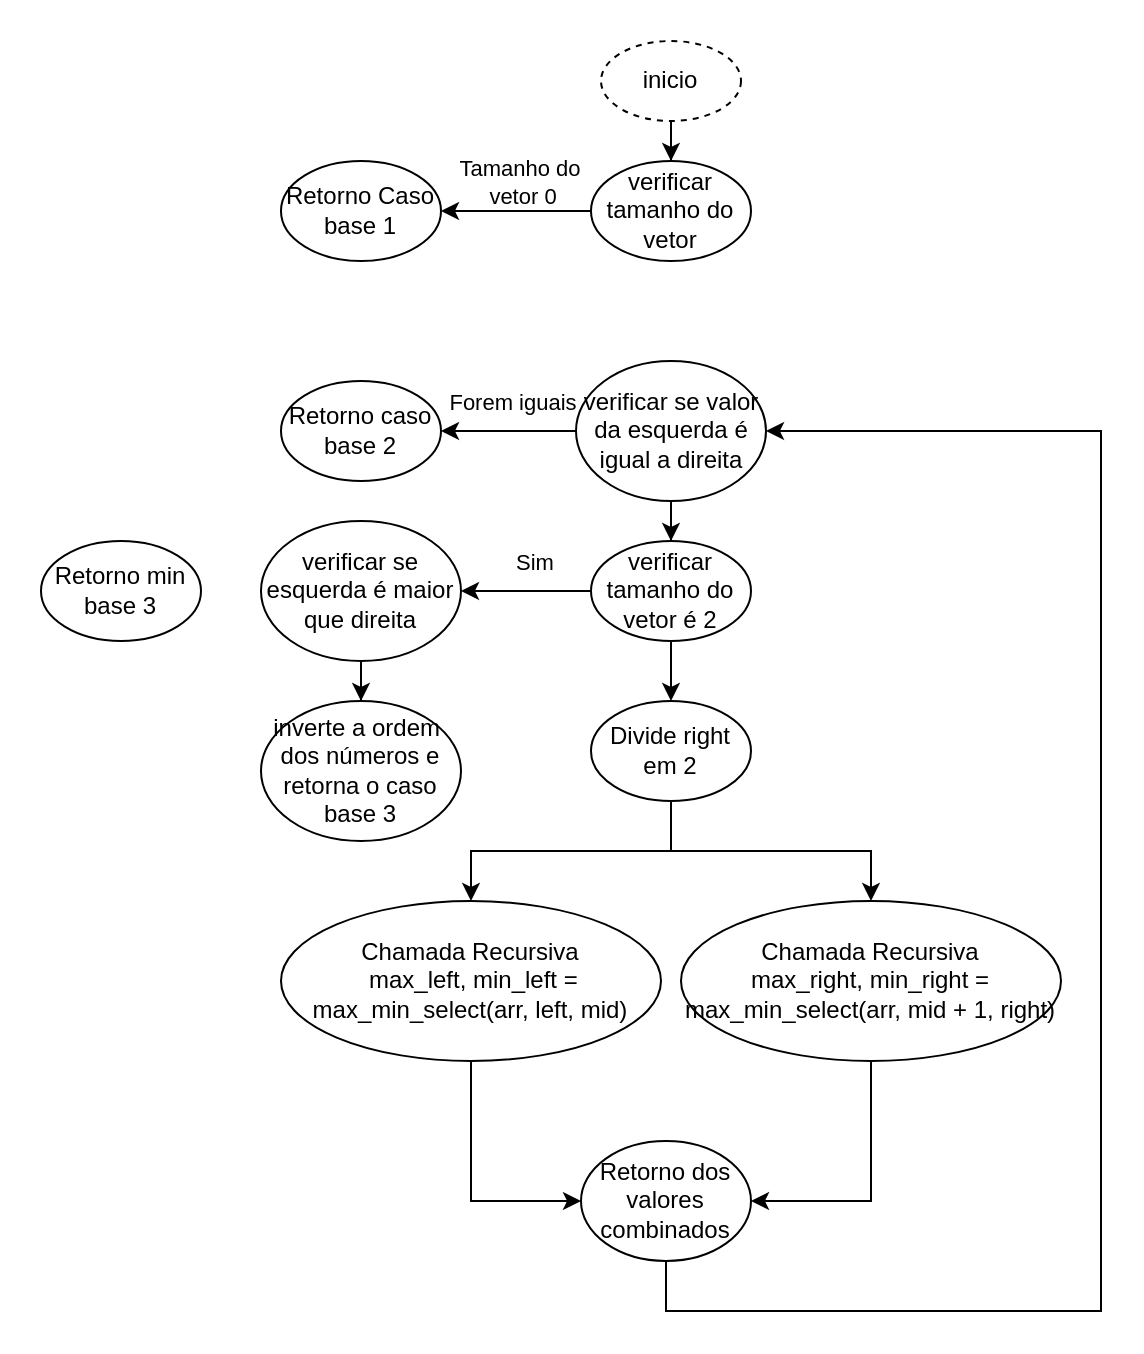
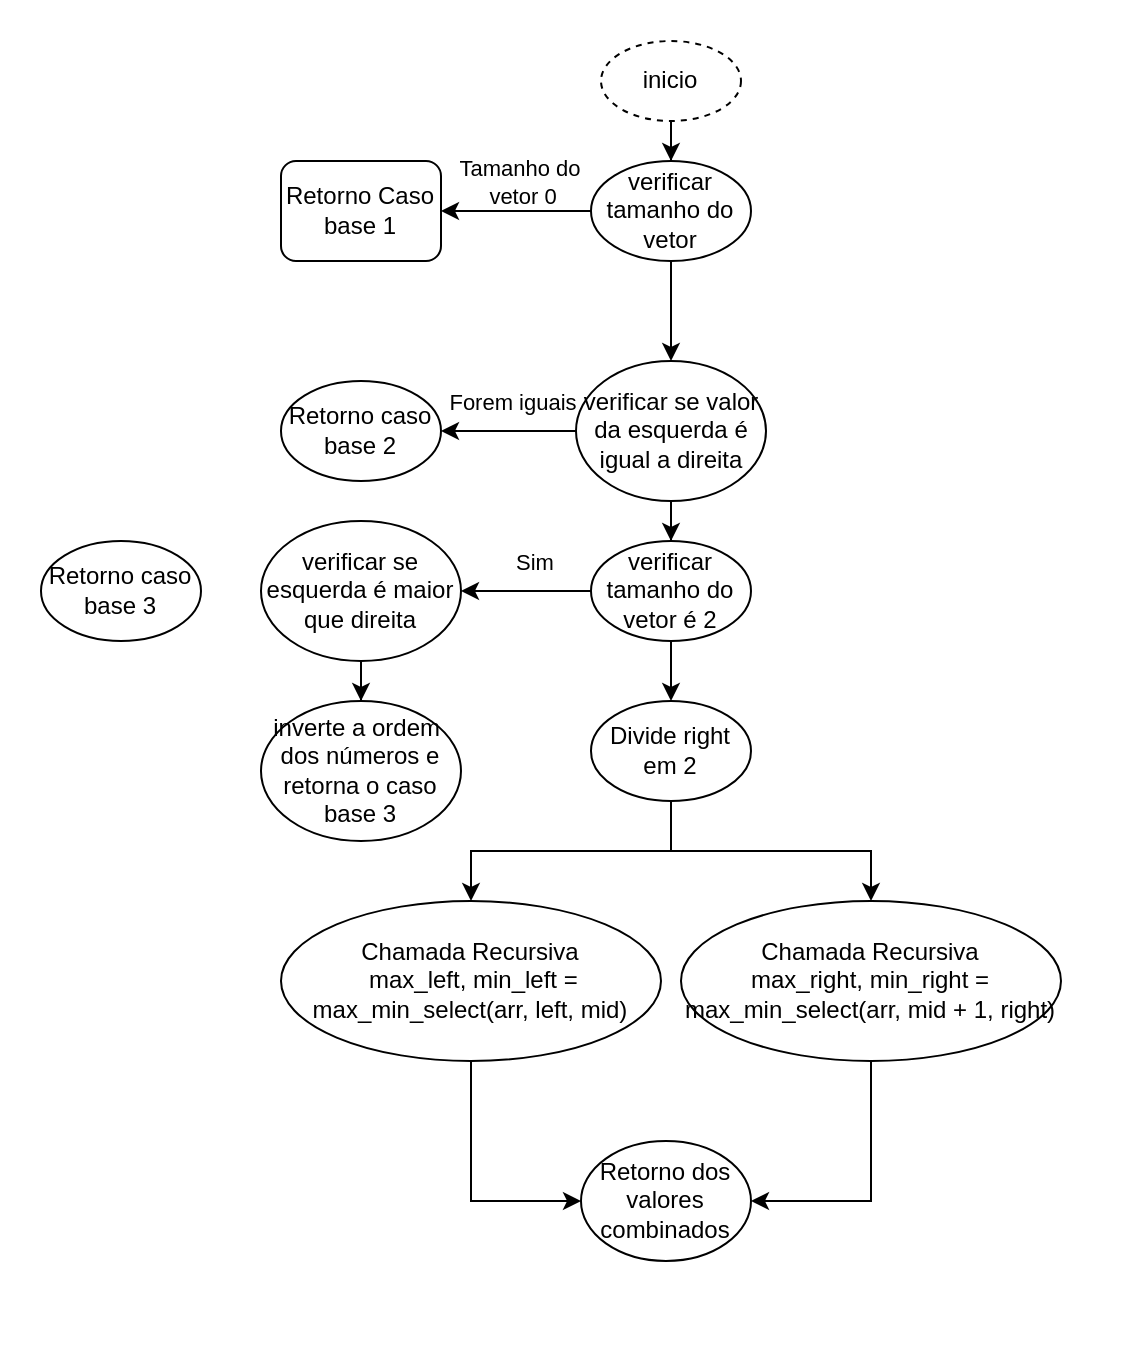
  <mxCell id="0" />
  <mxCell id="1" parent="0" />
  <mxCell id="2" style="edgeStyle=orthogonalEdgeStyle;rounded=0;orthogonalLoop=1;jettySize=auto;html=1;entryX=0.5;entryY=0;entryDx=0;entryDy=0;" edge="1" parent="1" source="3" target="7"><mxGeometry relative="1" as="geometry" /></mxCell>
  <mxCell id="3" value="inicio" style="ellipse;whiteSpace=wrap;html=1;dashed=1;" vertex="1" parent="1"><mxGeometry x="300" y="20" width="70" height="40" as="geometry" /></mxCell>
  <mxCell id="4" style="edgeStyle=orthogonalEdgeStyle;rounded=0;orthogonalLoop=1;jettySize=auto;html=1;exitX=0;exitY=0.5;exitDx=0;exitDy=0;entryX=1;entryY=0.5;entryDx=0;entryDy=0;" edge="1" parent="1" source="7" target="12"><mxGeometry relative="1" as="geometry" /></mxCell>
  <mxCell id="5" value="Tamanho do&amp;nbsp;&lt;div&gt;vetor 0&lt;/div&gt;" style="edgeLabel;html=1;align=center;verticalAlign=middle;resizable=0;points=[];" vertex="1" connectable="0" parent="4"><mxGeometry x="0.059" y="-2" relative="1" as="geometry"><mxPoint x="5" y="-13" as="offset" /></mxGeometry></mxCell>
+ <mxCell id="6" style="edgeStyle=orthogonalEdgeStyle;rounded=0;orthogonalLoop=1;jettySize=auto;html=1;exitX=0.5;exitY=1;exitDx=0;exitDy=0;entryX=0.5;entryY=0;entryDx=0;entryDy=0;" edge="1" parent="1" source="7" target="11"><mxGeometry relative="1" as="geometry" /></mxCell>
  <mxCell id="7" value="verificar tamanho do vetor" style="ellipse;whiteSpace=wrap;html=1;" vertex="1" parent="1"><mxGeometry x="295" y="80" width="80" height="50" as="geometry" /></mxCell>
  <mxCell id="8" style="edgeStyle=orthogonalEdgeStyle;rounded=0;orthogonalLoop=1;jettySize=auto;html=1;entryX=1;entryY=0.5;entryDx=0;entryDy=0;" edge="1" parent="1" source="11" target="17"><mxGeometry relative="1" as="geometry" /></mxCell>
  <mxCell id="9" value="Forem iguais" style="edgeLabel;html=1;align=center;verticalAlign=middle;resizable=0;points=[];" vertex="1" connectable="0" parent="8"><mxGeometry x="-0.047" y="-1" relative="1" as="geometry"><mxPoint y="-14" as="offset" /></mxGeometry></mxCell>
  <mxCell id="10" style="edgeStyle=orthogonalEdgeStyle;rounded=0;orthogonalLoop=1;jettySize=auto;html=1;entryX=0.5;entryY=0;entryDx=0;entryDy=0;" edge="1" parent="1" source="11" target="16"><mxGeometry relative="1" as="geometry" /></mxCell>
  <mxCell id="11" value="verificar se valor da&lt;span style=&quot;background-color: transparent; color: light-dark(rgb(0, 0, 0), rgb(255, 255, 255));&quot;&gt;&amp;nbsp;esquerda é igual a direita&lt;/span&gt;" style="ellipse;whiteSpace=wrap;html=1;" vertex="1" parent="1"><mxGeometry x="287.5" y="180" width="95" height="70" as="geometry" /></mxCell>
- <mxCell id="12" value="Retorno Caso base 1" style="ellipse;whiteSpace=wrap;html=1;" vertex="1" parent="1"><mxGeometry x="140" y="80" width="80" height="50" as="geometry" /></mxCell>
+ <mxCell id="12" value="Retorno Caso base 1" style="whiteSpace=wrap;html=1;rounded=1;" vertex="1" parent="1"><mxGeometry x="140" y="80" width="80" height="50" as="geometry" /></mxCell>
  <mxCell id="13" style="edgeStyle=orthogonalEdgeStyle;rounded=0;orthogonalLoop=1;jettySize=auto;html=1;" edge="1" parent="1" source="16" target="19"><mxGeometry relative="1" as="geometry" /></mxCell>
  <mxCell id="14" value="Sim" style="edgeLabel;html=1;align=center;verticalAlign=middle;resizable=0;points=[];" vertex="1" connectable="0" parent="13"><mxGeometry x="0.116" y="-3" relative="1" as="geometry"><mxPoint x="7" y="-12" as="offset" /></mxGeometry></mxCell>
  <mxCell id="15" style="edgeStyle=orthogonalEdgeStyle;rounded=0;orthogonalLoop=1;jettySize=auto;html=1;" edge="1" parent="1" source="16" target="24"><mxGeometry relative="1" as="geometry" /></mxCell>
  <mxCell id="16" value="verificar tamanho do vetor é 2" style="ellipse;whiteSpace=wrap;html=1;" vertex="1" parent="1"><mxGeometry x="295" y="270" width="80" height="50" as="geometry" /></mxCell>
  <mxCell id="17" value="Retorno caso base 2" style="ellipse;whiteSpace=wrap;html=1;" vertex="1" parent="1"><mxGeometry x="140" y="190" width="80" height="50" as="geometry" /></mxCell>
  <mxCell id="18" style="edgeStyle=orthogonalEdgeStyle;rounded=0;orthogonalLoop=1;jettySize=auto;html=1;entryX=0.5;entryY=0;entryDx=0;entryDy=0;" edge="1" parent="1" source="19" target="21"><mxGeometry relative="1" as="geometry" /></mxCell>
  <mxCell id="19" value="verificar se esquerda é maior que direita" style="ellipse;whiteSpace=wrap;html=1;" vertex="1" parent="1"><mxGeometry x="130" y="260" width="100" height="70" as="geometry" /></mxCell>
- <mxCell id="20" value="Retorno min base 3" style="ellipse;whiteSpace=wrap;html=1;" vertex="1" parent="1"><mxGeometry x="20" y="270" width="80" height="50" as="geometry" /></mxCell>
+ <mxCell id="20" value="Retorno caso base 3" style="ellipse;whiteSpace=wrap;html=1;" vertex="1" parent="1"><mxGeometry x="20" y="270" width="80" height="50" as="geometry" /></mxCell>
  <mxCell id="21" value="inverte a ordem&amp;nbsp;&lt;div&gt;dos números e retorna o caso base 3&lt;/div&gt;" style="ellipse;whiteSpace=wrap;html=1;" vertex="1" parent="1"><mxGeometry x="130" y="350" width="100" height="70" as="geometry" /></mxCell>
  <mxCell id="22" style="edgeStyle=orthogonalEdgeStyle;rounded=0;orthogonalLoop=1;jettySize=auto;html=1;" edge="1" parent="1" source="24" target="26"><mxGeometry relative="1" as="geometry" /></mxCell>
  <mxCell id="23" style="edgeStyle=orthogonalEdgeStyle;rounded=0;orthogonalLoop=1;jettySize=auto;html=1;" edge="1" parent="1" source="24" target="28"><mxGeometry relative="1" as="geometry" /></mxCell>
  <mxCell id="24" value="Divide right em 2" style="ellipse;whiteSpace=wrap;html=1;" vertex="1" parent="1"><mxGeometry x="295" y="350" width="80" height="50" as="geometry" /></mxCell>
  <mxCell id="25" style="edgeStyle=orthogonalEdgeStyle;rounded=0;orthogonalLoop=1;jettySize=auto;html=1;entryX=0;entryY=0.5;entryDx=0;entryDy=0;" edge="1" parent="1" source="26" target="30"><mxGeometry relative="1" as="geometry" /></mxCell>
  <mxCell id="26" value="Chamada Recursiva&lt;div&gt;&amp;nbsp;max_left, min_left = max_min_select(arr, left, mid)&lt;/div&gt;" style="ellipse;whiteSpace=wrap;html=1;" vertex="1" parent="1"><mxGeometry x="140" y="450" width="190" height="80" as="geometry" /></mxCell>
  <mxCell id="27" style="edgeStyle=orthogonalEdgeStyle;rounded=0;orthogonalLoop=1;jettySize=auto;html=1;entryX=1;entryY=0.5;entryDx=0;entryDy=0;" edge="1" parent="1" source="28" target="30"><mxGeometry relative="1" as="geometry" /></mxCell>
  <mxCell id="28" value="&lt;div&gt;Chamada Recursiva&lt;/div&gt;max_right, min_right = max_min_select(arr, mid + 1, right)" style="ellipse;whiteSpace=wrap;html=1;" vertex="1" parent="1"><mxGeometry x="340" y="450" width="190" height="80" as="geometry" /></mxCell>
- <mxCell id="29" style="edgeStyle=orthogonalEdgeStyle;rounded=0;orthogonalLoop=1;jettySize=auto;html=1;entryX=1;entryY=0.5;entryDx=0;entryDy=0;" edge="1" parent="1" source="30" target="11"><mxGeometry relative="1" as="geometry"><mxPoint x="400" y="220" as="targetPoint" /><Array as="points"><mxPoint x="333" y="655" /><mxPoint x="550" y="655" /><mxPoint x="550" y="215" /></Array></mxGeometry></mxCell>
  <mxCell id="30" value="Retorno dos valores combinados" style="ellipse;whiteSpace=wrap;html=1;" vertex="1" parent="1"><mxGeometry x="290" y="570" width="85" height="60" as="geometry" /></mxCell>
